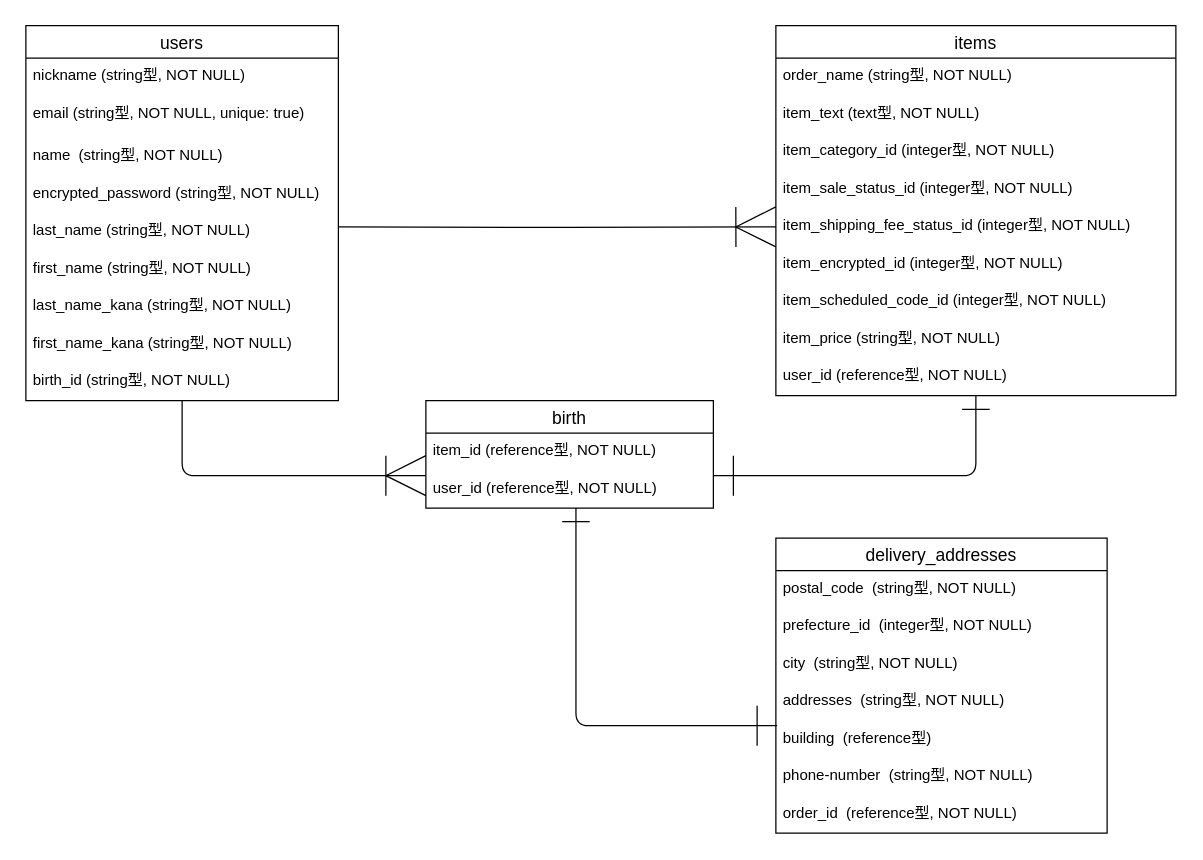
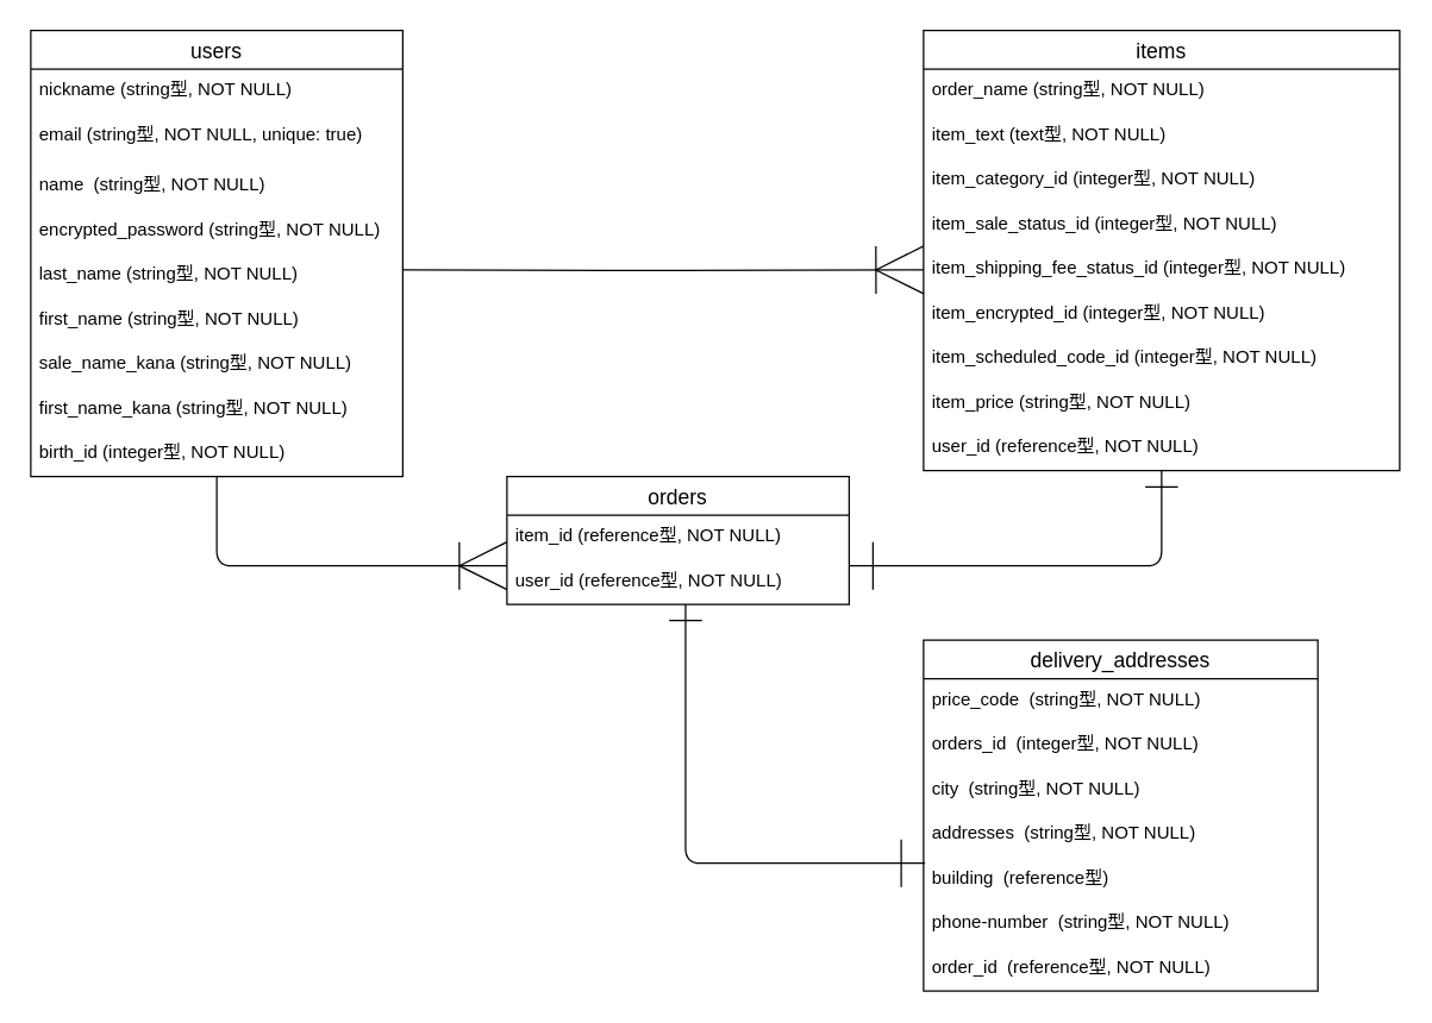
  <mxCell id="0" />
  <mxCell id="1" parent="0" />
  <mxCell id="2" value="users" style="swimlane;fontStyle=0;childLayout=stackLayout;horizontal=1;startSize=26;horizontalStack=0;resizeParent=1;resizeParentMax=0;resizeLast=0;collapsible=1;marginBottom=0;align=center;fontSize=14;" parent="1" vertex="1"><mxGeometry x="20" y="20" width="250" height="300" as="geometry" /></mxCell>
  <mxCell id="3" value="nickname (string型, NOT NULL)" style="text;strokeColor=none;fillColor=none;spacingLeft=4;spacingRight=4;overflow=hidden;rotatable=0;points=[[0,0.5],[1,0.5]];portConstraint=eastwest;fontSize=12;" parent="2" vertex="1"><mxGeometry y="26" width="250" height="30" as="geometry" /></mxCell>
  <mxCell id="4" value="email (string型, NOT NULL, unique: true)" style="text;strokeColor=none;fillColor=none;spacingLeft=4;spacingRight=4;overflow=hidden;rotatable=0;points=[[0,0.5],[1,0.5]];portConstraint=eastwest;fontSize=12;" parent="2" vertex="1"><mxGeometry y="56" width="250" height="34" as="geometry" /></mxCell>
  <mxCell id="5" value="name  (string型, NOT NULL)" style="text;strokeColor=none;fillColor=none;spacingLeft=4;spacingRight=4;overflow=hidden;rotatable=0;points=[[0,0.5],[1,0.5]];portConstraint=eastwest;fontSize=12;" parent="2" vertex="1"><mxGeometry y="90" width="250" height="30" as="geometry" /></mxCell>
  <mxCell id="6" value="encrypted_password (string型, NOT NULL)" style="text;strokeColor=none;fillColor=none;spacingLeft=4;spacingRight=4;overflow=hidden;rotatable=0;points=[[0,0.5],[1,0.5]];portConstraint=eastwest;fontSize=12;" parent="2" vertex="1"><mxGeometry y="120" width="250" height="30" as="geometry" /></mxCell>
  <mxCell id="7" value="last_name (string型, NOT NULL)" style="text;strokeColor=none;fillColor=none;spacingLeft=4;spacingRight=4;overflow=hidden;rotatable=0;points=[[0,0.5],[1,0.5]];portConstraint=eastwest;fontSize=12;" parent="2" vertex="1"><mxGeometry y="150" width="250" height="30" as="geometry" /></mxCell>
  <mxCell id="8" value="first_name (string型, NOT NULL)" style="text;strokeColor=none;fillColor=none;spacingLeft=4;spacingRight=4;overflow=hidden;rotatable=0;points=[[0,0.5],[1,0.5]];portConstraint=eastwest;fontSize=12;" parent="2" vertex="1"><mxGeometry y="180" width="250" height="30" as="geometry" /></mxCell>
- <mxCell id="9" value="last_name_kana (string型, NOT NULL)" style="text;strokeColor=none;fillColor=none;spacingLeft=4;spacingRight=4;overflow=hidden;rotatable=0;points=[[0,0.5],[1,0.5]];portConstraint=eastwest;fontSize=12;" parent="2" vertex="1"><mxGeometry y="210" width="250" height="30" as="geometry" /></mxCell>
+ <mxCell id="9" value="sale_name_kana (string型, NOT NULL)" style="text;strokeColor=none;fillColor=none;spacingLeft=4;spacingRight=4;overflow=hidden;rotatable=0;points=[[0,0.5],[1,0.5]];portConstraint=eastwest;fontSize=12;" parent="2" vertex="1"><mxGeometry y="210" width="250" height="30" as="geometry" /></mxCell>
  <mxCell id="10" value="first_name_kana (string型, NOT NULL)" style="text;strokeColor=none;fillColor=none;spacingLeft=4;spacingRight=4;overflow=hidden;rotatable=0;points=[[0,0.5],[1,0.5]];portConstraint=eastwest;fontSize=12;" parent="2" vertex="1"><mxGeometry y="240" width="250" height="30" as="geometry" /></mxCell>
- <mxCell id="11" value="birth_id (string型, NOT NULL)" style="text;strokeColor=none;fillColor=none;spacingLeft=4;spacingRight=4;overflow=hidden;rotatable=0;points=[[0,0.5],[1,0.5]];portConstraint=eastwest;fontSize=12;" parent="2" vertex="1"><mxGeometry y="270" width="250" height="30" as="geometry" /></mxCell>
+ <mxCell id="11" value="birth_id (integer型, NOT NULL)" style="text;strokeColor=none;fillColor=none;spacingLeft=4;spacingRight=4;overflow=hidden;rotatable=0;points=[[0,0.5],[1,0.5]];portConstraint=eastwest;fontSize=12;" parent="2" vertex="1"><mxGeometry y="270" width="250" height="30" as="geometry" /></mxCell>
  <mxCell id="12" value="items" style="swimlane;fontStyle=0;childLayout=stackLayout;horizontal=1;startSize=26;horizontalStack=0;resizeParent=1;resizeParentMax=0;resizeLast=0;collapsible=1;marginBottom=0;align=center;fontSize=14;" parent="1" vertex="1"><mxGeometry x="620" y="20" width="320" height="296" as="geometry" /></mxCell>
  <mxCell id="13" value="order_name (string型, NOT NULL)" style="text;strokeColor=none;fillColor=none;spacingLeft=4;spacingRight=4;overflow=hidden;rotatable=0;points=[[0,0.5],[1,0.5]];portConstraint=eastwest;fontSize=12;" parent="12" vertex="1"><mxGeometry y="26" width="320" height="30" as="geometry" /></mxCell>
  <mxCell id="14" value="item_text (text型, NOT NULL)" style="text;strokeColor=none;fillColor=none;spacingLeft=4;spacingRight=4;overflow=hidden;rotatable=0;points=[[0,0.5],[1,0.5]];portConstraint=eastwest;fontSize=12;" parent="12" vertex="1"><mxGeometry y="56" width="320" height="30" as="geometry" /></mxCell>
  <mxCell id="15" value="item_category_id (integer型, NOT NULL)" style="text;strokeColor=none;fillColor=none;spacingLeft=4;spacingRight=4;overflow=hidden;rotatable=0;points=[[0,0.5],[1,0.5]];portConstraint=eastwest;fontSize=12;" parent="12" vertex="1"><mxGeometry y="86" width="320" height="30" as="geometry" /></mxCell>
  <mxCell id="16" value="item_sale_status_id (integer型, NOT NULL)" style="text;strokeColor=none;fillColor=none;spacingLeft=4;spacingRight=4;overflow=hidden;rotatable=0;points=[[0,0.5],[1,0.5]];portConstraint=eastwest;fontSize=12;" parent="12" vertex="1"><mxGeometry y="116" width="320" height="30" as="geometry" /></mxCell>
  <mxCell id="17" value="item_shipping_fee_status_id (integer型, NOT NULL)" style="text;strokeColor=none;fillColor=none;spacingLeft=4;spacingRight=4;overflow=hidden;rotatable=0;points=[[0,0.5],[1,0.5]];portConstraint=eastwest;fontSize=12;" parent="12" vertex="1"><mxGeometry y="146" width="320" height="30" as="geometry" /></mxCell>
  <mxCell id="18" value="item_encrypted_id (integer型, NOT NULL)" style="text;strokeColor=none;fillColor=none;spacingLeft=4;spacingRight=4;overflow=hidden;rotatable=0;points=[[0,0.5],[1,0.5]];portConstraint=eastwest;fontSize=12;" parent="12" vertex="1"><mxGeometry y="176" width="320" height="30" as="geometry" /></mxCell>
  <mxCell id="19" value="item_scheduled_code_id (integer型, NOT NULL)" style="text;strokeColor=none;fillColor=none;spacingLeft=4;spacingRight=4;overflow=hidden;rotatable=0;points=[[0,0.5],[1,0.5]];portConstraint=eastwest;fontSize=12;" parent="12" vertex="1"><mxGeometry y="206" width="320" height="30" as="geometry" /></mxCell>
  <mxCell id="20" value="item_price (string型, NOT NULL)" style="text;strokeColor=none;fillColor=none;spacingLeft=4;spacingRight=4;overflow=hidden;rotatable=0;points=[[0,0.5],[1,0.5]];portConstraint=eastwest;fontSize=12;" parent="12" vertex="1"><mxGeometry y="236" width="320" height="30" as="geometry" /></mxCell>
  <mxCell id="21" value="user_id (reference型, NOT NULL)" style="text;strokeColor=none;fillColor=none;spacingLeft=4;spacingRight=4;overflow=hidden;rotatable=0;points=[[0,0.5],[1,0.5]];portConstraint=eastwest;fontSize=12;" parent="12" vertex="1"><mxGeometry y="266" width="320" height="30" as="geometry" /></mxCell>
  <mxCell id="22" value="" style="edgeStyle=orthogonalEdgeStyle;fontSize=12;html=1;endArrow=ERoneToMany;entryX=0;entryY=0.5;entryDx=0;entryDy=0;targetPerimeterSpacing=15;endSize=30;startSize=20;sourcePerimeterSpacing=15;" parent="1" target="17" edge="1"><mxGeometry width="100" height="100" relative="1" as="geometry"><mxPoint x="270" y="181" as="sourcePoint" /><mxPoint x="460" y="180" as="targetPoint" /><Array as="points" /></mxGeometry></mxCell>
  <mxCell id="23" value="delivery_addresses" style="swimlane;fontStyle=0;childLayout=stackLayout;horizontal=1;startSize=26;horizontalStack=0;resizeParent=1;resizeParentMax=0;resizeLast=0;collapsible=1;marginBottom=0;align=center;fontSize=14;" parent="1" vertex="1"><mxGeometry x="620" y="430" width="265" height="236" as="geometry" /></mxCell>
- <mxCell id="24" value="postal_code  (string型, NOT NULL)" style="text;strokeColor=none;fillColor=none;spacingLeft=4;spacingRight=4;overflow=hidden;rotatable=0;points=[[0,0.5],[1,0.5]];portConstraint=eastwest;fontSize=12;" parent="23" vertex="1"><mxGeometry y="26" width="265" height="30" as="geometry" /></mxCell>
- <mxCell id="25" value="prefecture_id  (integer型, NOT NULL)" style="text;strokeColor=none;fillColor=none;spacingLeft=4;spacingRight=4;overflow=hidden;rotatable=0;points=[[0,0.5],[1,0.5]];portConstraint=eastwest;fontSize=12;" parent="23" vertex="1"><mxGeometry y="56" width="265" height="30" as="geometry" /></mxCell>
+ <mxCell id="24" value="price_code  (string型, NOT NULL)" style="text;strokeColor=none;fillColor=none;spacingLeft=4;spacingRight=4;overflow=hidden;rotatable=0;points=[[0,0.5],[1,0.5]];portConstraint=eastwest;fontSize=12;" parent="23" vertex="1"><mxGeometry y="26" width="265" height="30" as="geometry" /></mxCell>
+ <mxCell id="25" value="orders_id  (integer型, NOT NULL)" style="text;strokeColor=none;fillColor=none;spacingLeft=4;spacingRight=4;overflow=hidden;rotatable=0;points=[[0,0.5],[1,0.5]];portConstraint=eastwest;fontSize=12;" parent="23" vertex="1"><mxGeometry y="56" width="265" height="30" as="geometry" /></mxCell>
  <mxCell id="26" value="city  (string型, NOT NULL)" style="text;strokeColor=none;fillColor=none;spacingLeft=4;spacingRight=4;overflow=hidden;rotatable=0;points=[[0,0.5],[1,0.5]];portConstraint=eastwest;fontSize=12;" parent="23" vertex="1"><mxGeometry y="86" width="265" height="30" as="geometry" /></mxCell>
  <mxCell id="27" value="addresses  (string型, NOT NULL)" style="text;strokeColor=none;fillColor=none;spacingLeft=4;spacingRight=4;overflow=hidden;rotatable=0;points=[[0,0.5],[1,0.5]];portConstraint=eastwest;fontSize=12;" parent="23" vertex="1"><mxGeometry y="116" width="265" height="30" as="geometry" /></mxCell>
  <mxCell id="28" value="building  (reference型)" style="text;strokeColor=none;fillColor=none;spacingLeft=4;spacingRight=4;overflow=hidden;rotatable=0;points=[[0,0.5],[1,0.5]];portConstraint=eastwest;fontSize=12;" parent="23" vertex="1"><mxGeometry y="146" width="265" height="30" as="geometry" /></mxCell>
  <mxCell id="29" value="phone-number  (string型, NOT NULL)" style="text;strokeColor=none;fillColor=none;spacingLeft=4;spacingRight=4;overflow=hidden;rotatable=0;points=[[0,0.5],[1,0.5]];portConstraint=eastwest;fontSize=12;" parent="23" vertex="1"><mxGeometry y="176" width="265" height="30" as="geometry" /></mxCell>
  <mxCell id="30" value="order_id  (reference型, NOT NULL)" style="text;strokeColor=none;fillColor=none;spacingLeft=4;spacingRight=4;overflow=hidden;rotatable=0;points=[[0,0.5],[1,0.5]];portConstraint=eastwest;fontSize=12;" parent="23" vertex="1"><mxGeometry y="206" width="265" height="30" as="geometry" /></mxCell>
- <mxCell id="31" value="birth" style="swimlane;fontStyle=0;childLayout=stackLayout;horizontal=1;startSize=26;horizontalStack=0;resizeParent=1;resizeParentMax=0;resizeLast=0;collapsible=1;marginBottom=0;align=center;fontSize=14;" parent="1" vertex="1"><mxGeometry x="340" y="320" width="230" height="86" as="geometry" /></mxCell>
+ <mxCell id="31" value="orders" style="swimlane;fontStyle=0;childLayout=stackLayout;horizontal=1;startSize=26;horizontalStack=0;resizeParent=1;resizeParentMax=0;resizeLast=0;collapsible=1;marginBottom=0;align=center;fontSize=14;" parent="1" vertex="1"><mxGeometry x="340" y="320" width="230" height="86" as="geometry" /></mxCell>
  <mxCell id="32" value="item_id (reference型, NOT NULL)" style="text;strokeColor=none;fillColor=none;spacingLeft=4;spacingRight=4;overflow=hidden;rotatable=0;points=[[0,0.5],[1,0.5]];portConstraint=eastwest;fontSize=12;" parent="31" vertex="1"><mxGeometry y="26" width="230" height="30" as="geometry" /></mxCell>
  <mxCell id="33" value="user_id (reference型, NOT NULL)" style="text;strokeColor=none;fillColor=none;spacingLeft=4;spacingRight=4;overflow=hidden;rotatable=0;points=[[0,0.5],[1,0.5]];portConstraint=eastwest;fontSize=12;" parent="31" vertex="1"><mxGeometry y="56" width="230" height="30" as="geometry" /></mxCell>
  <mxCell id="34" value="" style="edgeStyle=elbowEdgeStyle;fontSize=12;html=1;endArrow=ERoneToMany;startSize=20;endSize=30;sourcePerimeterSpacing=15;targetPerimeterSpacing=15;" parent="1" edge="1"><mxGeometry width="100" height="100" relative="1" as="geometry"><mxPoint x="145" y="320" as="sourcePoint" /><mxPoint x="340" y="380" as="targetPoint" /><Array as="points"><mxPoint x="145" y="350" /></Array></mxGeometry></mxCell>
  <mxCell id="35" value="" style="edgeStyle=elbowEdgeStyle;fontSize=12;html=1;endArrow=ERone;startSize=20;endSize=30;sourcePerimeterSpacing=15;targetPerimeterSpacing=15;exitX=0.5;exitY=1;exitDx=0;exitDy=0;endFill=0;startArrow=ERone;startFill=0;elbow=vertical;" parent="1" source="12" edge="1"><mxGeometry width="100" height="100" relative="1" as="geometry"><mxPoint x="780" y="349" as="sourcePoint" /><mxPoint x="570" y="380" as="targetPoint" /><Array as="points"><mxPoint x="560" y="380" /><mxPoint x="640" y="360" /></Array></mxGeometry></mxCell>
  <mxCell id="36" value="" style="edgeStyle=elbowEdgeStyle;fontSize=12;html=1;endArrow=ERone;startArrow=ERone;startSize=20;endSize=30;sourcePerimeterSpacing=15;targetPerimeterSpacing=15;startFill=0;endFill=0;rounded=1;jumpSize=10;verticalAlign=middle;elbow=vertical;exitX=0.522;exitY=0.994;exitDx=0;exitDy=0;exitPerimeter=0;" parent="1" source="33" edge="1"><mxGeometry width="100" height="100" relative="1" as="geometry"><mxPoint x="461" y="410" as="sourcePoint" /><mxPoint x="621" y="580" as="targetPoint" /><Array as="points"><mxPoint x="420" y="580" /><mxPoint x="500" y="536" /></Array></mxGeometry></mxCell>
